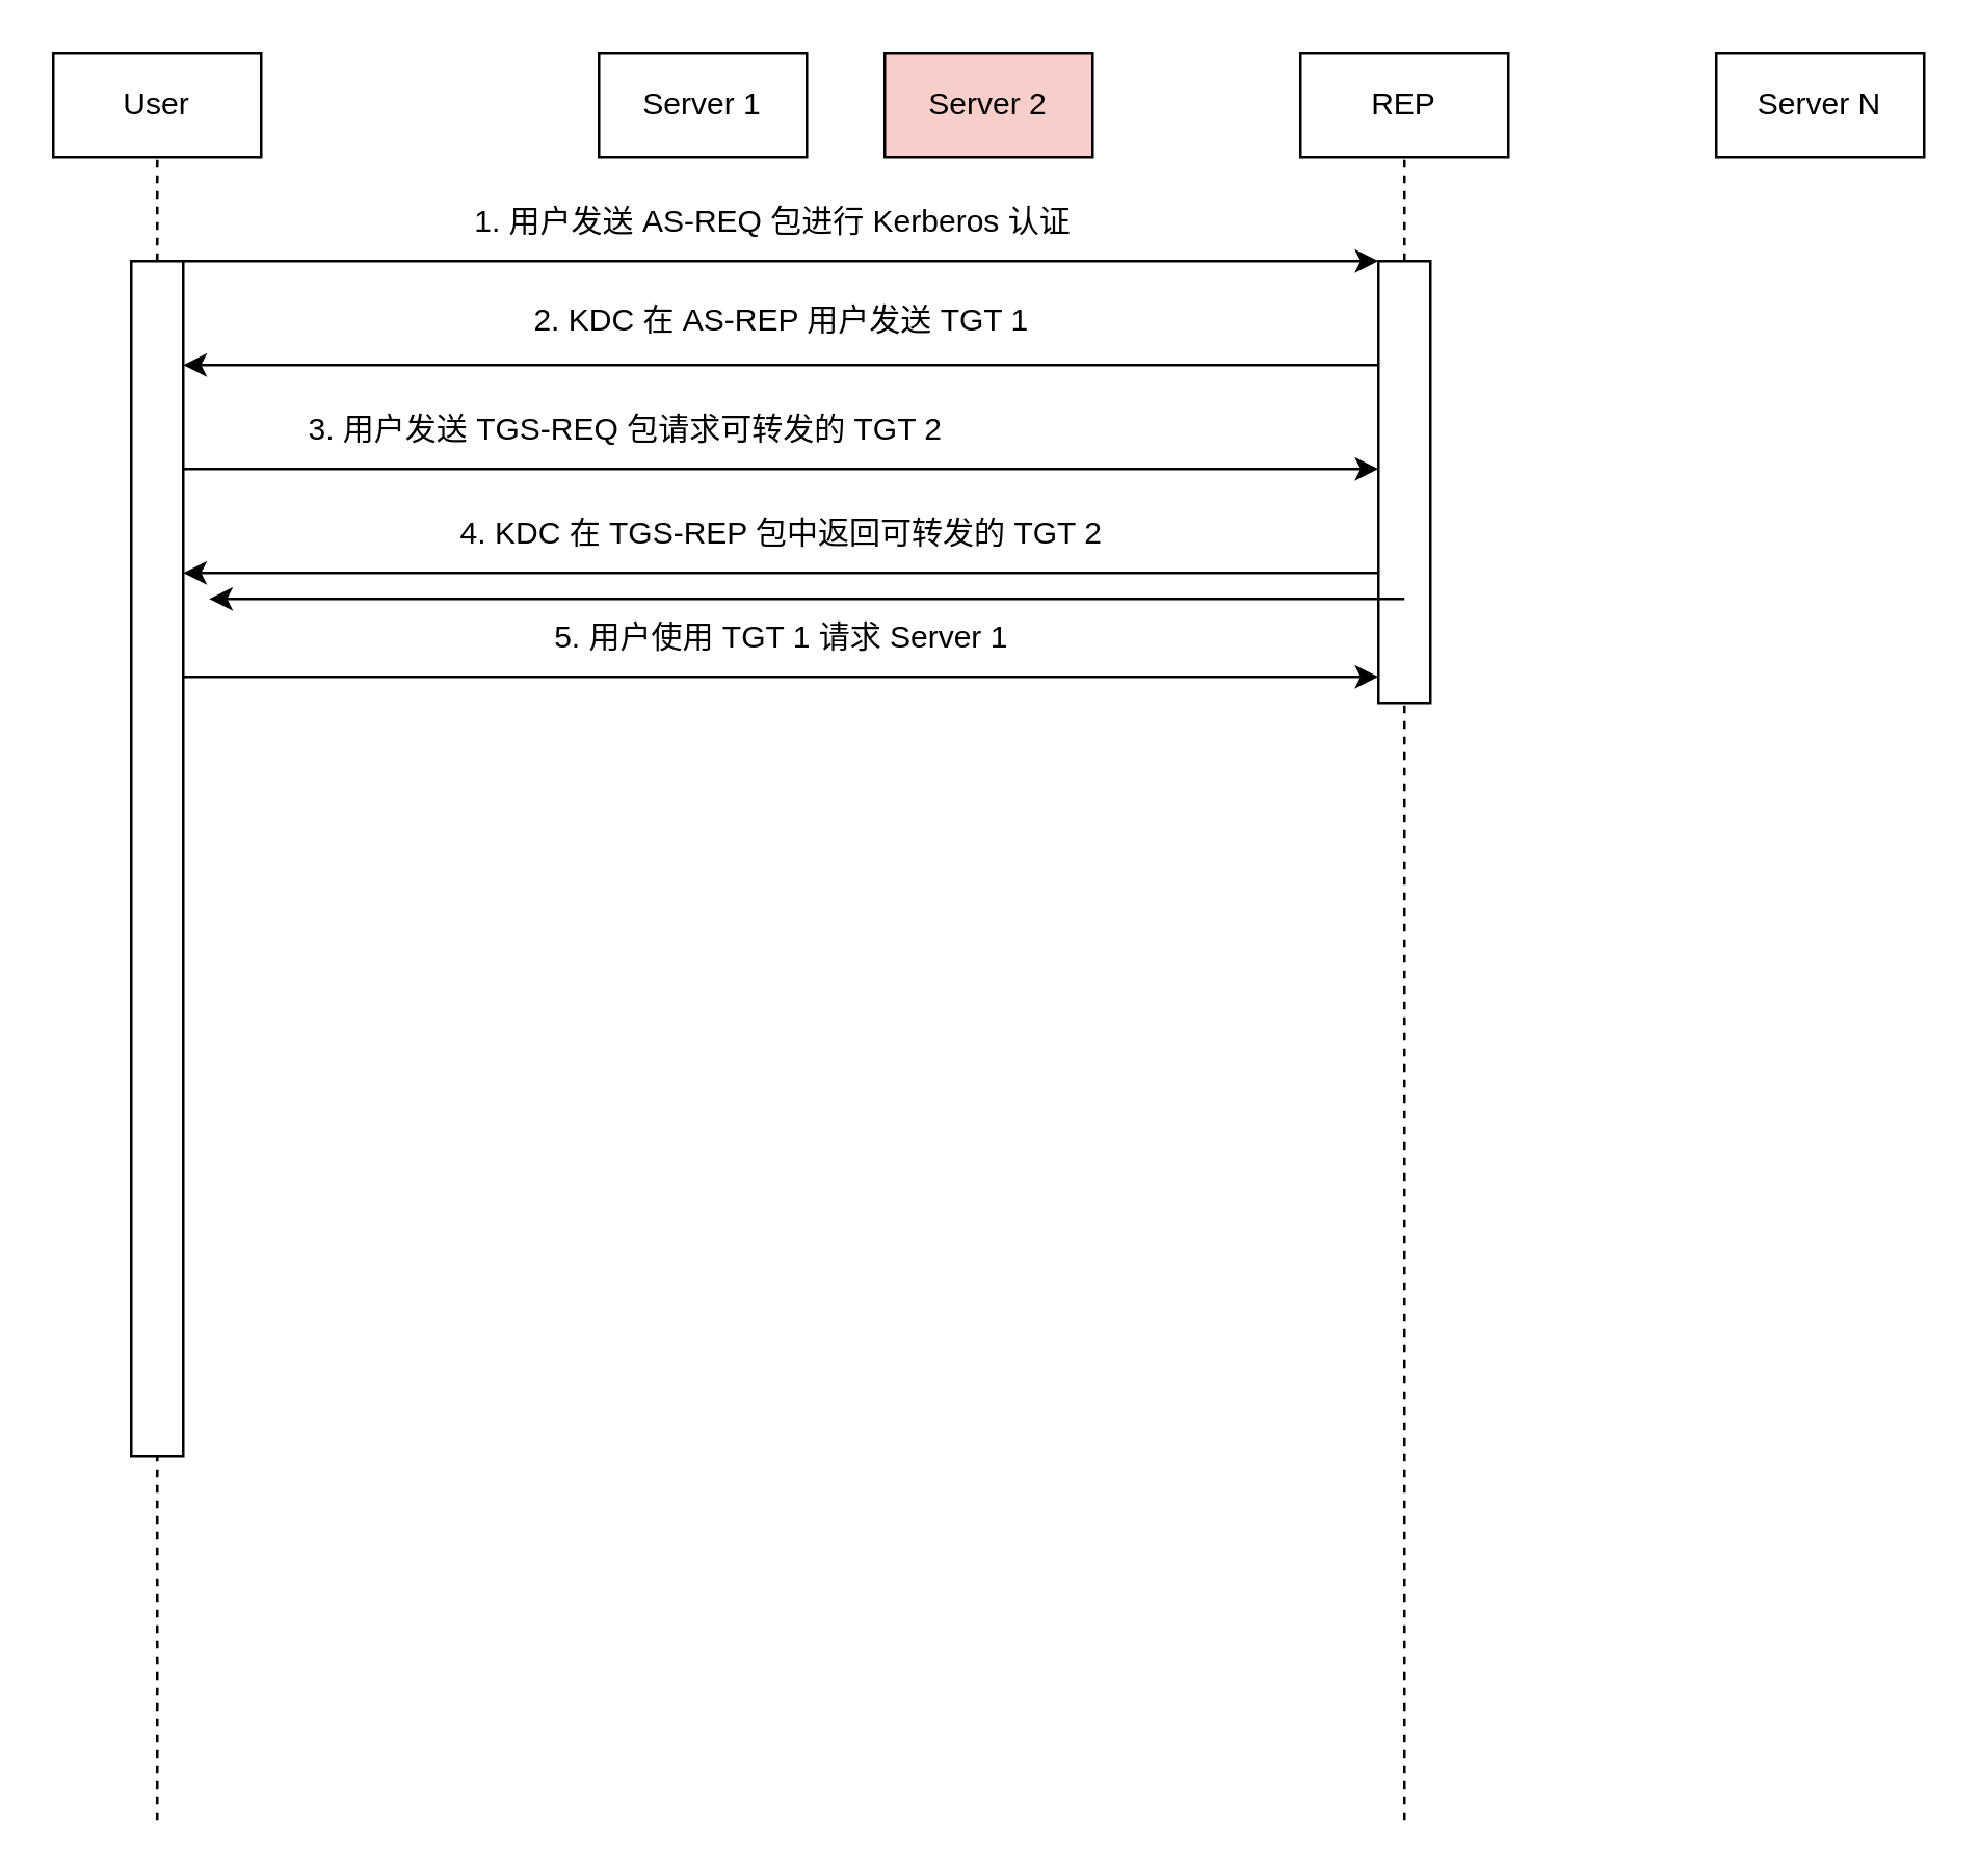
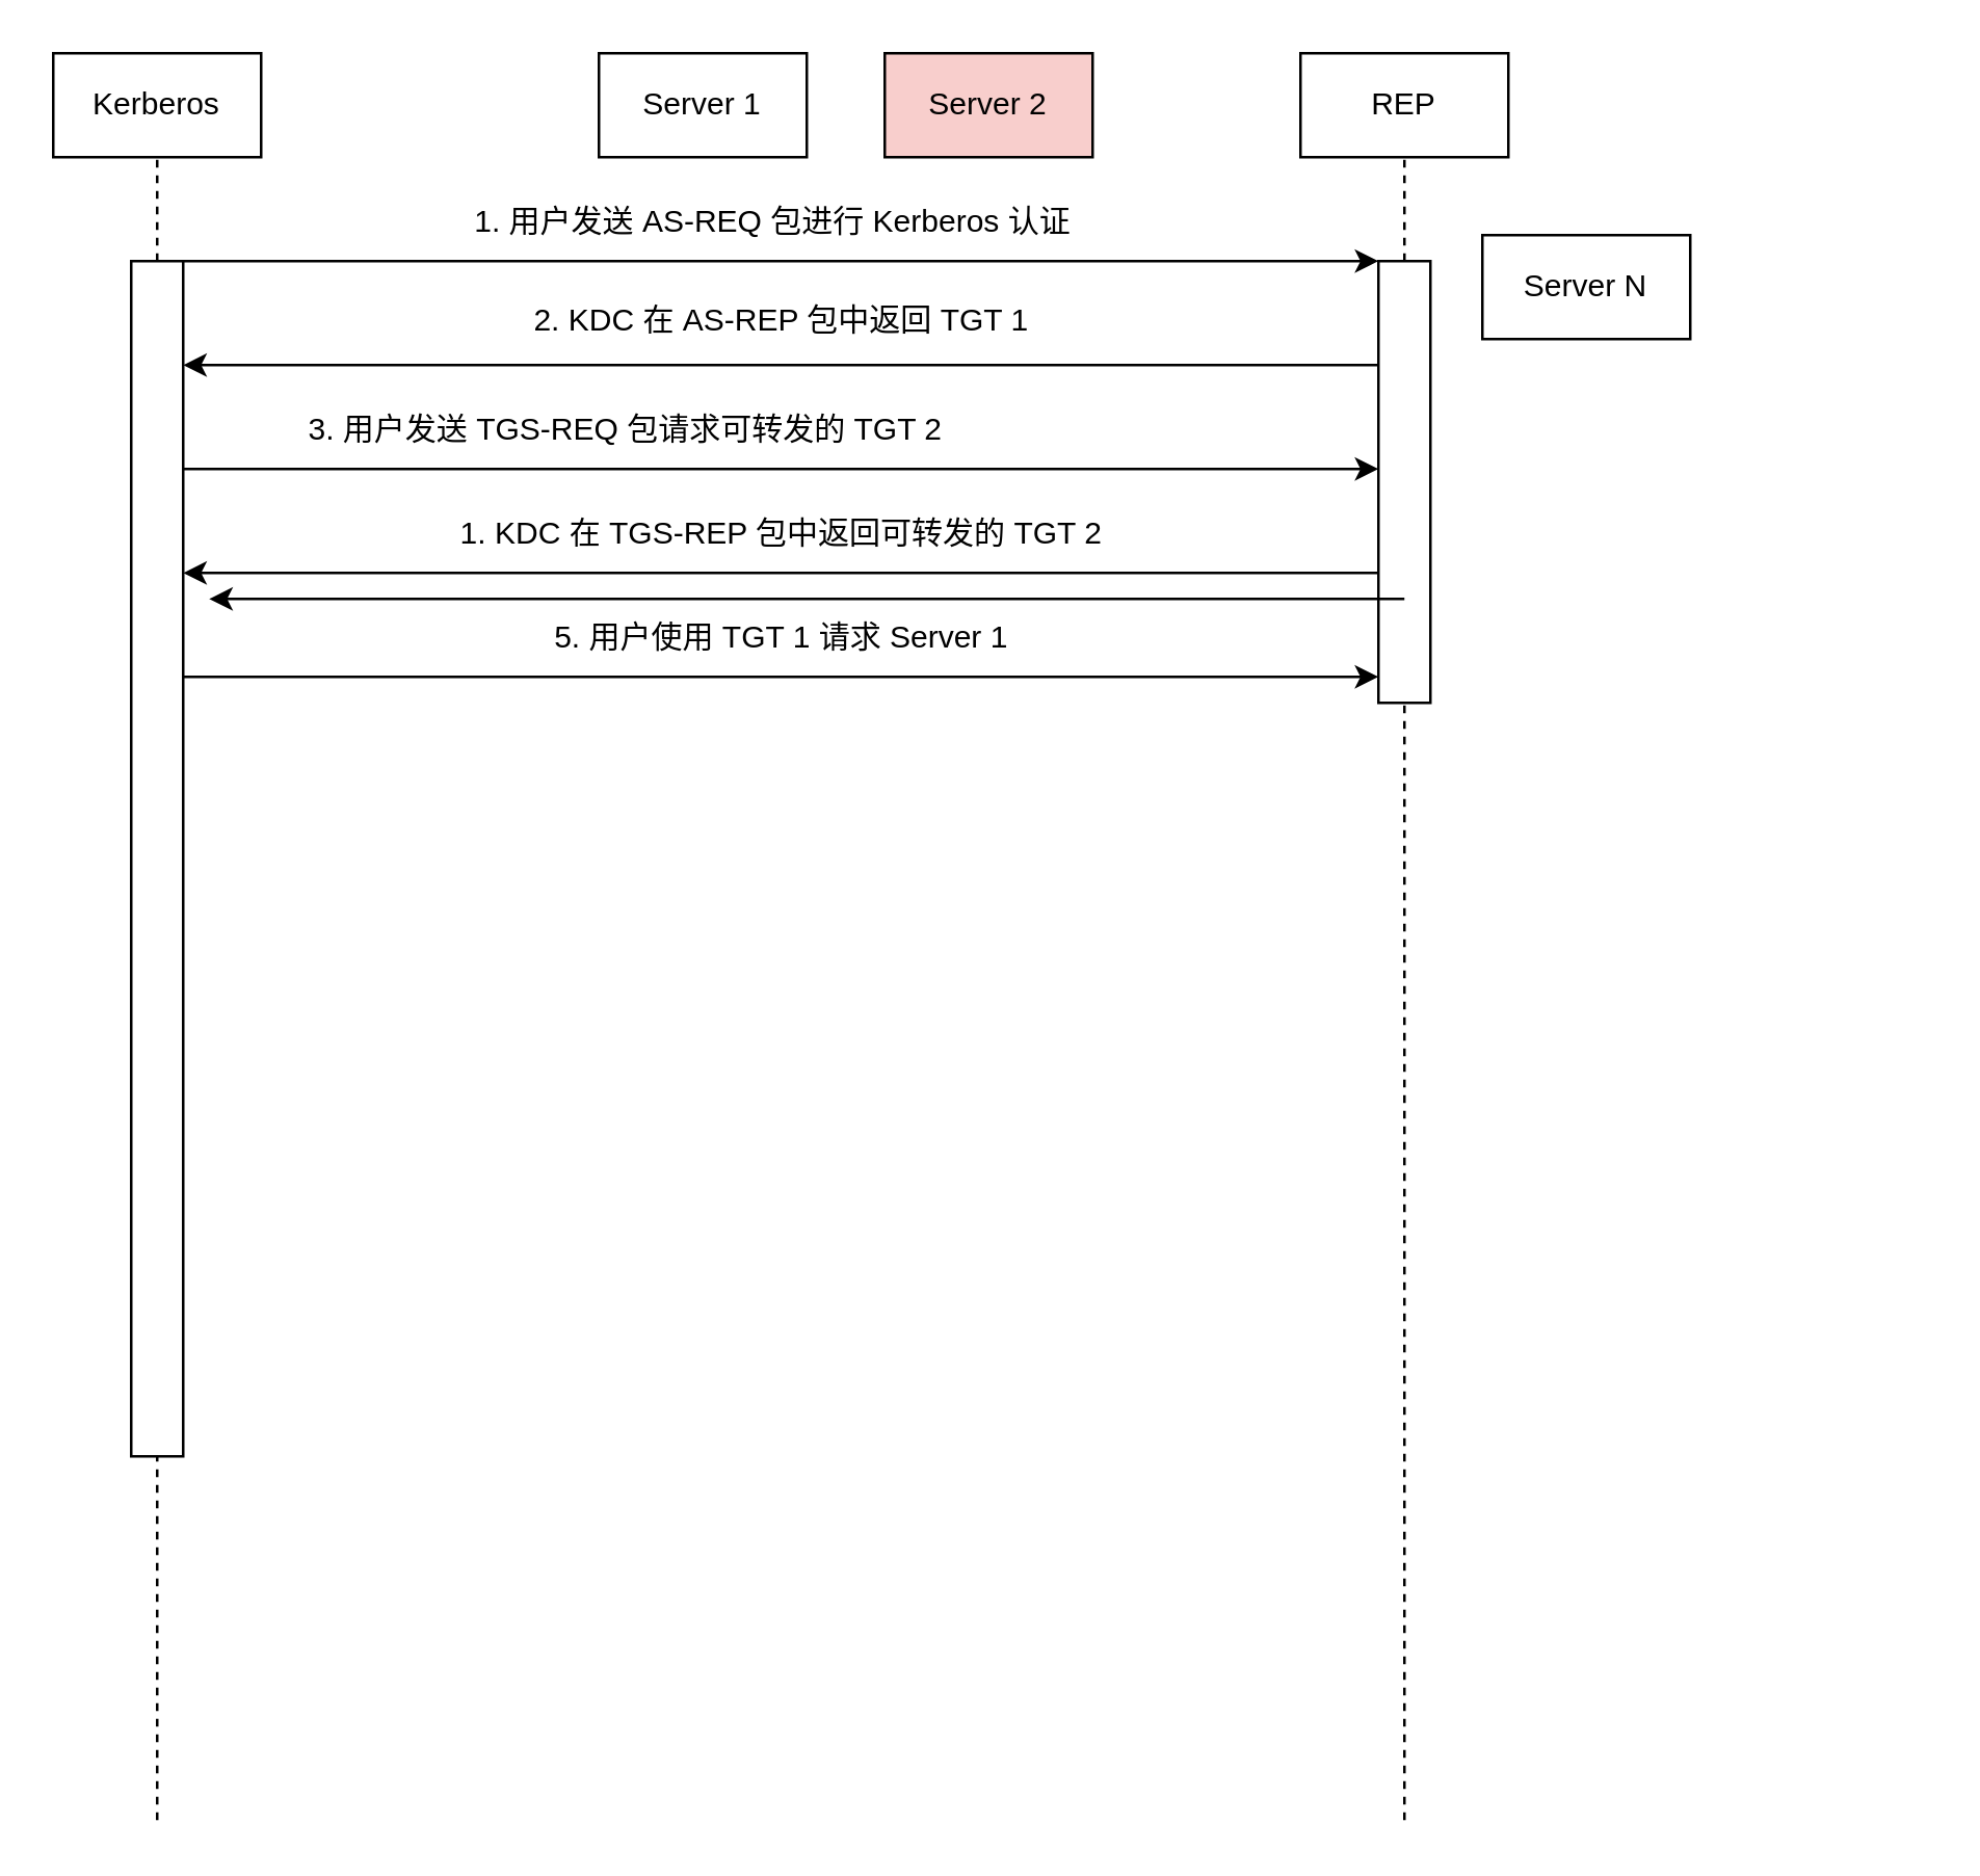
  <mxCell id="0" />
  <mxCell id="1" parent="0" />
- <mxCell id="2" value="User" style="rounded=0;whiteSpace=wrap;html=1;" vertex="1" parent="1"><mxGeometry x="20" y="20" width="80" height="40" as="geometry" /></mxCell>
+ <mxCell id="2" value="Kerberos" style="rounded=0;whiteSpace=wrap;html=1;" vertex="1" parent="1"><mxGeometry x="20" y="20" width="80" height="40" as="geometry" /></mxCell>
  <mxCell id="3" value="Server 1" style="rounded=0;whiteSpace=wrap;html=1;" vertex="1" parent="1"><mxGeometry x="230" y="20" width="80" height="40" as="geometry" /></mxCell>
  <mxCell id="4" value="Server 2" style="rounded=0;whiteSpace=wrap;html=1;fillColor=#f8cecc;" vertex="1" parent="1"><mxGeometry x="340" y="20" width="80" height="40" as="geometry" /></mxCell>
- <mxCell id="5" value="Server N" style="rounded=0;whiteSpace=wrap;html=1;" vertex="1" parent="1"><mxGeometry x="660" y="20" width="80" height="40" as="geometry" /></mxCell>
+ <mxCell id="5" value="Server N" style="rounded=0;whiteSpace=wrap;html=1;" vertex="1" parent="1"><mxGeometry x="570" y="90" width="80" height="40" as="geometry" /></mxCell>
  <mxCell id="6" value="REP" style="rounded=0;whiteSpace=wrap;html=1;" vertex="1" parent="1"><mxGeometry x="500" y="20" width="80" height="40" as="geometry" /></mxCell>
  <mxCell id="7" value="" style="endArrow=none;dashed=1;html=1;rounded=0;entryX=0.5;entryY=1;entryDx=0;entryDy=0;" edge="1" parent="1" source="10" target="2"><mxGeometry width="50" height="50" relative="1" as="geometry"><mxPoint x="60" y="500" as="sourcePoint" /><mxPoint x="50" y="80" as="targetPoint" /></mxGeometry></mxCell>
  <mxCell id="8" value="" style="endArrow=none;dashed=1;html=1;rounded=0;entryX=0.5;entryY=1;entryDx=0;entryDy=0;" edge="1" parent="1" source="12" target="6"><mxGeometry width="50" height="50" relative="1" as="geometry"><mxPoint x="540" y="500" as="sourcePoint" /><mxPoint x="520" y="190" as="targetPoint" /></mxGeometry></mxCell>
  <mxCell id="9" value="" style="endArrow=none;dashed=1;html=1;rounded=0;entryX=0.5;entryY=1;entryDx=0;entryDy=0;" edge="1" parent="1" target="10"><mxGeometry width="50" height="50" relative="1" as="geometry"><mxPoint x="60" y="700" as="sourcePoint" /><mxPoint x="60" y="60" as="targetPoint" /></mxGeometry></mxCell>
  <mxCell id="10" value="" style="rounded=0;whiteSpace=wrap;html=1;" vertex="1" parent="1"><mxGeometry x="50" y="100" width="20" height="460" as="geometry" /></mxCell>
  <mxCell id="11" value="" style="endArrow=none;dashed=1;html=1;rounded=0;entryX=0.5;entryY=1;entryDx=0;entryDy=0;" edge="1" parent="1" target="12"><mxGeometry width="50" height="50" relative="1" as="geometry"><mxPoint x="540" y="700" as="sourcePoint" /><mxPoint x="540" y="60" as="targetPoint" /></mxGeometry></mxCell>
  <mxCell id="12" value="" style="rounded=0;whiteSpace=wrap;html=1;" vertex="1" parent="1"><mxGeometry x="530" y="100" width="20" height="170" as="geometry" /></mxCell>
  <mxCell id="13" value="" style="endArrow=classic;html=1;rounded=0;exitX=1;exitY=0;exitDx=0;exitDy=0;entryX=0;entryY=0;entryDx=0;entryDy=0;" edge="1" parent="1" source="10" target="12"><mxGeometry width="50" height="50" relative="1" as="geometry"><mxPoint x="370" y="280" as="sourcePoint" /><mxPoint x="420" y="230" as="targetPoint" /></mxGeometry></mxCell>
  <mxCell id="14" value="1. 用户发送 AS-REQ 包进行 Kerberos 认证&amp;nbsp;&amp;nbsp; " style="text;html=1;align=center;verticalAlign=middle;resizable=0;points=[];autosize=1;strokeColor=none;fillColor=none;" vertex="1" parent="1"><mxGeometry x="170" y="70" width="260" height="30" as="geometry" /></mxCell>
- <mxCell id="15" value="2. KDC 在 AS-REP 用户发送 TGT 1" style="text;html=1;align=center;verticalAlign=middle;resizable=0;points=[];autosize=1;strokeColor=none;fillColor=none;" vertex="1" parent="1"><mxGeometry x="195" y="108" width="210" height="30" as="geometry" /></mxCell>
+ <mxCell id="15" value="2. KDC 在 AS-REP 包中返回 TGT 1" style="text;html=1;align=center;verticalAlign=middle;resizable=0;points=[];autosize=1;strokeColor=none;fillColor=none;" vertex="1" parent="1"><mxGeometry x="195" y="108" width="210" height="30" as="geometry" /></mxCell>
  <mxCell id="16" value="" style="endArrow=classic;html=1;rounded=0;" edge="1" parent="1"><mxGeometry width="50" height="50" relative="1" as="geometry"><mxPoint x="70" y="180" as="sourcePoint" /><mxPoint x="530" y="180" as="targetPoint" /></mxGeometry></mxCell>
  <mxCell id="17" value="3. 用户发送 TGS-REQ 包请求可转发的 TGT 2" style="text;html=1;align=center;verticalAlign=middle;resizable=0;points=[];autosize=1;strokeColor=none;fillColor=none;" vertex="1" parent="1"><mxGeometry x="105" y="150" width="270" height="30" as="geometry" /></mxCell>
  <mxCell id="18" value="" style="endArrow=classic;html=1;rounded=0;exitX=-0.006;exitY=0.236;exitDx=0;exitDy=0;exitPerimeter=0;entryX=1.019;entryY=0.235;entryDx=0;entryDy=0;entryPerimeter=0;" edge="1" parent="1"><mxGeometry width="50" height="50" relative="1" as="geometry"><mxPoint x="530" y="220" as="sourcePoint" /><mxPoint x="70" y="220" as="targetPoint" /></mxGeometry></mxCell>
- <mxCell id="19" value="4. KDC 在 TGS-REP 包中返回可转发的 TGT 2" style="text;html=1;align=center;verticalAlign=middle;resizable=0;points=[];autosize=1;strokeColor=none;fillColor=none;" vertex="1" parent="1"><mxGeometry x="165" y="190" width="270" height="30" as="geometry" /></mxCell>
+ <mxCell id="19" value="1. KDC 在 TGS-REP 包中返回可转发的 TGT 2" style="text;html=1;align=center;verticalAlign=middle;resizable=0;points=[];autosize=1;strokeColor=none;fillColor=none;" vertex="1" parent="1"><mxGeometry x="165" y="190" width="270" height="30" as="geometry" /></mxCell>
  <mxCell id="20" value="" style="endArrow=classic;html=1;rounded=0;" edge="1" parent="1"><mxGeometry width="50" height="50" relative="1" as="geometry"><mxPoint x="70" y="260" as="sourcePoint" /><mxPoint x="530" y="260" as="targetPoint" /></mxGeometry></mxCell>
  <mxCell id="21" value="" style="endArrow=classic;html=1;rounded=0;exitX=-0.006;exitY=0.236;exitDx=0;exitDy=0;exitPerimeter=0;entryX=1.019;entryY=0.235;entryDx=0;entryDy=0;entryPerimeter=0;" edge="1" parent="1"><mxGeometry width="50" height="50" relative="1" as="geometry"><mxPoint x="530" y="140" as="sourcePoint" /><mxPoint x="70" y="140" as="targetPoint" /></mxGeometry></mxCell>
  <mxCell id="22" value="5. 用户使用 TGT 1 请求 Server 1" style="text;html=1;align=center;verticalAlign=middle;resizable=0;points=[];autosize=1;strokeColor=none;fillColor=none;" vertex="1" parent="1"><mxGeometry x="200" y="230" width="200" height="30" as="geometry" /></mxCell>
  <mxCell id="23" value="" style="endArrow=classic;html=1;rounded=0;exitX=-0.006;exitY=0.236;exitDx=0;exitDy=0;exitPerimeter=0;entryX=1.019;entryY=0.235;entryDx=0;entryDy=0;entryPerimeter=0;" edge="1" parent="1"><mxGeometry width="50" height="50" relative="1" as="geometry"><mxPoint x="540" y="230" as="sourcePoint" /><mxPoint x="80" y="230" as="targetPoint" /></mxGeometry></mxCell>
